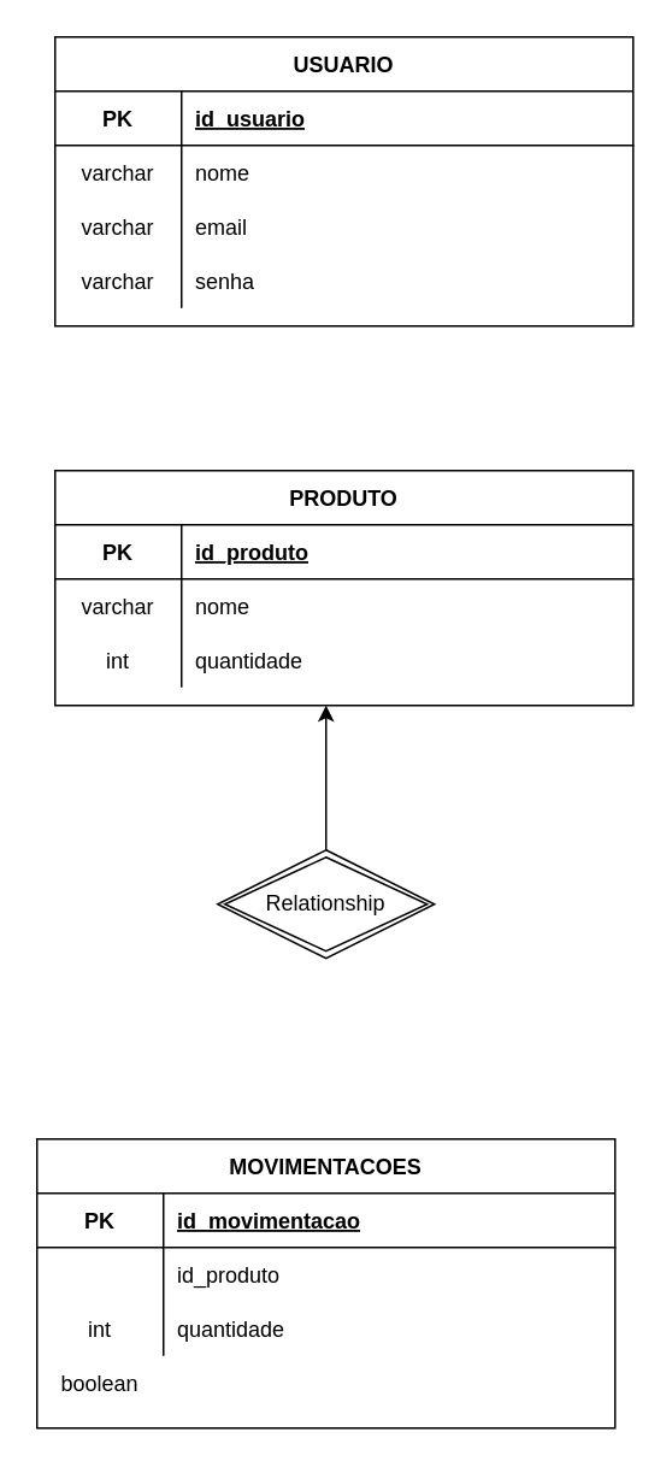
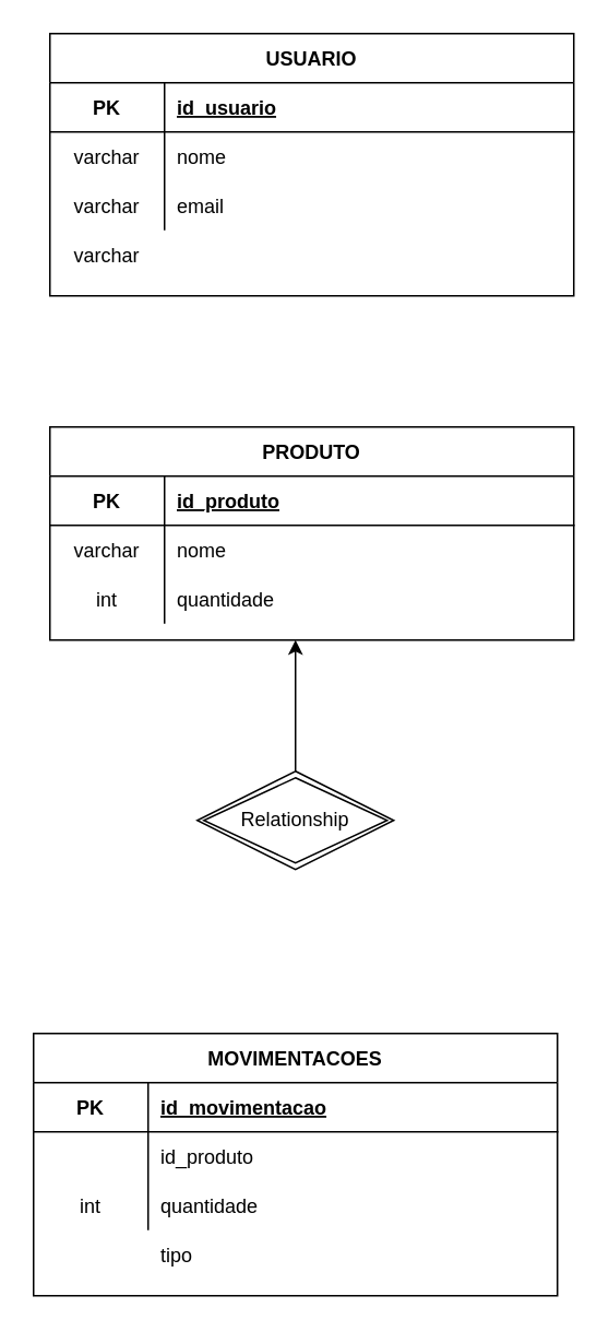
  <mxCell id="0" />
  <mxCell id="1" parent="0" />
  <mxCell id="2" value="PRODUTO" style="shape=table;startSize=30;container=1;collapsible=1;childLayout=tableLayout;fixedRows=1;rowLines=0;fontStyle=1;align=center;resizeLast=1;" vertex="1" parent="1"><mxGeometry x="30" y="260" width="320" height="130" as="geometry" /></mxCell>
  <mxCell id="3" value="" style="shape=partialRectangle;collapsible=0;dropTarget=0;pointerEvents=0;fillColor=none;top=0;left=0;bottom=1;right=0;points=[[0,0.5],[1,0.5]];portConstraint=eastwest;" vertex="1" parent="2"><mxGeometry y="30" width="320" height="30" as="geometry" /></mxCell>
  <mxCell id="4" value="PK" style="shape=partialRectangle;connectable=0;fillColor=none;top=0;left=0;bottom=0;right=0;fontStyle=1;overflow=hidden;" vertex="1" parent="3"><mxGeometry width="70" height="30" as="geometry" /></mxCell>
  <mxCell id="5" value="id_produto" style="shape=partialRectangle;connectable=0;fillColor=none;top=0;left=0;bottom=0;right=0;align=left;spacingLeft=6;fontStyle=5;overflow=hidden;" vertex="1" parent="3"><mxGeometry x="70" width="250" height="30" as="geometry" /></mxCell>
  <mxCell id="6" value="" style="shape=partialRectangle;collapsible=0;dropTarget=0;pointerEvents=0;fillColor=none;top=0;left=0;bottom=0;right=0;points=[[0,0.5],[1,0.5]];portConstraint=eastwest;" vertex="1" parent="2"><mxGeometry y="60" width="320" height="30" as="geometry" /></mxCell>
  <mxCell id="7" value="varchar" style="shape=partialRectangle;connectable=0;fillColor=none;top=0;left=0;bottom=0;right=0;editable=1;overflow=hidden;" vertex="1" parent="6"><mxGeometry width="70" height="30" as="geometry" /></mxCell>
  <mxCell id="8" value="nome" style="shape=partialRectangle;connectable=0;fillColor=none;top=0;left=0;bottom=0;right=0;align=left;spacingLeft=6;overflow=hidden;" vertex="1" parent="6"><mxGeometry x="70" width="250" height="30" as="geometry" /></mxCell>
  <mxCell id="9" value="" style="shape=partialRectangle;collapsible=0;dropTarget=0;pointerEvents=0;fillColor=none;top=0;left=0;bottom=0;right=0;points=[[0,0.5],[1,0.5]];portConstraint=eastwest;" vertex="1" parent="2"><mxGeometry y="90" width="320" height="30" as="geometry" /></mxCell>
  <mxCell id="10" value="int" style="shape=partialRectangle;connectable=0;fillColor=none;top=0;left=0;bottom=0;right=0;editable=1;overflow=hidden;" vertex="1" parent="9"><mxGeometry width="70" height="30" as="geometry" /></mxCell>
  <mxCell id="11" value="quantidade" style="shape=partialRectangle;connectable=0;fillColor=none;top=0;left=0;bottom=0;right=0;align=left;spacingLeft=6;overflow=hidden;" vertex="1" parent="9"><mxGeometry x="70" width="250" height="30" as="geometry" /></mxCell>
  <mxCell id="12" value="USUARIO" style="shape=table;startSize=30;container=1;collapsible=1;childLayout=tableLayout;fixedRows=1;rowLines=0;fontStyle=1;align=center;resizeLast=1;" vertex="1" parent="1"><mxGeometry x="30" y="20" width="320" height="160" as="geometry" /></mxCell>
  <mxCell id="13" value="" style="shape=partialRectangle;collapsible=0;dropTarget=0;pointerEvents=0;fillColor=none;top=0;left=0;bottom=1;right=0;points=[[0,0.5],[1,0.5]];portConstraint=eastwest;" vertex="1" parent="12"><mxGeometry y="30" width="320" height="30" as="geometry" /></mxCell>
  <mxCell id="14" value="PK" style="shape=partialRectangle;connectable=0;fillColor=none;top=0;left=0;bottom=0;right=0;fontStyle=1;overflow=hidden;" vertex="1" parent="13"><mxGeometry width="70" height="30" as="geometry" /></mxCell>
  <mxCell id="15" value="id_usuario" style="shape=partialRectangle;connectable=0;fillColor=none;top=0;left=0;bottom=0;right=0;align=left;spacingLeft=6;fontStyle=5;overflow=hidden;" vertex="1" parent="13"><mxGeometry x="70" width="250" height="30" as="geometry" /></mxCell>
  <mxCell id="16" value="" style="shape=partialRectangle;collapsible=0;dropTarget=0;pointerEvents=0;fillColor=none;top=0;left=0;bottom=0;right=0;points=[[0,0.5],[1,0.5]];portConstraint=eastwest;" vertex="1" parent="12"><mxGeometry y="60" width="320" height="30" as="geometry" /></mxCell>
  <mxCell id="17" value="varchar" style="shape=partialRectangle;connectable=0;fillColor=none;top=0;left=0;bottom=0;right=0;editable=1;overflow=hidden;" vertex="1" parent="16"><mxGeometry width="70" height="30" as="geometry" /></mxCell>
  <mxCell id="18" value="nome" style="shape=partialRectangle;connectable=0;fillColor=none;top=0;left=0;bottom=0;right=0;align=left;spacingLeft=6;overflow=hidden;" vertex="1" parent="16"><mxGeometry x="70" width="250" height="30" as="geometry" /></mxCell>
  <mxCell id="19" value="" style="shape=partialRectangle;collapsible=0;dropTarget=0;pointerEvents=0;fillColor=none;top=0;left=0;bottom=0;right=0;points=[[0,0.5],[1,0.5]];portConstraint=eastwest;" vertex="1" parent="12"><mxGeometry y="90" width="320" height="30" as="geometry" /></mxCell>
  <mxCell id="20" value="varchar" style="shape=partialRectangle;connectable=0;fillColor=none;top=0;left=0;bottom=0;right=0;editable=1;overflow=hidden;" vertex="1" parent="19"><mxGeometry width="70" height="30" as="geometry" /></mxCell>
  <mxCell id="21" value="email" style="shape=partialRectangle;connectable=0;fillColor=none;top=0;left=0;bottom=0;right=0;align=left;spacingLeft=6;overflow=hidden;" vertex="1" parent="19"><mxGeometry x="70" width="250" height="30" as="geometry" /></mxCell>
  <mxCell id="22" value="" style="shape=partialRectangle;collapsible=0;dropTarget=0;pointerEvents=0;fillColor=none;top=0;left=0;bottom=0;right=0;points=[[0,0.5],[1,0.5]];portConstraint=eastwest;" vertex="1" parent="12"><mxGeometry y="120" width="320" height="30" as="geometry" /></mxCell>
  <mxCell id="23" value="varchar" style="shape=partialRectangle;connectable=0;fillColor=none;top=0;left=0;bottom=0;right=0;editable=1;overflow=hidden;" vertex="1" parent="22"><mxGeometry width="70" height="30" as="geometry" /></mxCell>
- <mxCell id="24" value="senha" style="shape=partialRectangle;connectable=0;fillColor=none;top=0;left=0;bottom=0;right=0;align=left;spacingLeft=6;overflow=hidden;" vertex="1" parent="22"><mxGeometry x="70" width="250" height="30" as="geometry" /></mxCell>
  <mxCell id="25" style="edgeStyle=orthogonalEdgeStyle;rounded=0;orthogonalLoop=1;jettySize=auto;html=1;" edge="1" parent="1" source="26"><mxGeometry relative="1" as="geometry"><mxPoint x="180" y="390" as="targetPoint" /></mxGeometry></mxCell>
  <mxCell id="26" value="Relationship" style="shape=rhombus;double=1;perimeter=rhombusPerimeter;whiteSpace=wrap;html=1;align=center;" vertex="1" parent="1"><mxGeometry x="120" y="470" width="120" height="60" as="geometry" /></mxCell>
  <mxCell id="27" value="MOVIMENTACOES" style="shape=table;startSize=30;container=1;collapsible=1;childLayout=tableLayout;fixedRows=1;rowLines=0;fontStyle=1;align=center;resizeLast=1;" vertex="1" parent="1"><mxGeometry x="20" y="630" width="320" height="160" as="geometry" /></mxCell>
  <mxCell id="28" value="" style="shape=partialRectangle;collapsible=0;dropTarget=0;pointerEvents=0;fillColor=none;top=0;left=0;bottom=1;right=0;points=[[0,0.5],[1,0.5]];portConstraint=eastwest;" vertex="1" parent="27"><mxGeometry y="30" width="320" height="30" as="geometry" /></mxCell>
  <mxCell id="29" value="PK" style="shape=partialRectangle;connectable=0;fillColor=none;top=0;left=0;bottom=0;right=0;fontStyle=1;overflow=hidden;" vertex="1" parent="28"><mxGeometry width="70" height="30" as="geometry" /></mxCell>
  <mxCell id="30" value="id_movimentacao" style="shape=partialRectangle;connectable=0;fillColor=none;top=0;left=0;bottom=0;right=0;align=left;spacingLeft=6;fontStyle=5;overflow=hidden;" vertex="1" parent="28"><mxGeometry x="70" width="250" height="30" as="geometry" /></mxCell>
  <mxCell id="31" value="" style="shape=partialRectangle;collapsible=0;dropTarget=0;pointerEvents=0;fillColor=none;top=0;left=0;bottom=0;right=0;points=[[0,0.5],[1,0.5]];portConstraint=eastwest;" vertex="1" parent="27"><mxGeometry y="60" width="320" height="30" as="geometry" /></mxCell>
  <mxCell id="32" value="id_produto" style="shape=partialRectangle;connectable=0;fillColor=none;top=0;left=0;bottom=0;right=0;align=left;spacingLeft=6;overflow=hidden;" vertex="1" parent="31"><mxGeometry x="70" width="250" height="30" as="geometry" /></mxCell>
  <mxCell id="33" value="" style="shape=partialRectangle;collapsible=0;dropTarget=0;pointerEvents=0;fillColor=none;top=0;left=0;bottom=0;right=0;points=[[0,0.5],[1,0.5]];portConstraint=eastwest;" vertex="1" parent="27"><mxGeometry y="90" width="320" height="30" as="geometry" /></mxCell>
  <mxCell id="34" value="int" style="shape=partialRectangle;connectable=0;fillColor=none;top=0;left=0;bottom=0;right=0;editable=1;overflow=hidden;" vertex="1" parent="33"><mxGeometry width="70" height="30" as="geometry" /></mxCell>
  <mxCell id="35" value="quantidade" style="shape=partialRectangle;connectable=0;fillColor=none;top=0;left=0;bottom=0;right=0;align=left;spacingLeft=6;overflow=hidden;" vertex="1" parent="33"><mxGeometry x="70" width="250" height="30" as="geometry" /></mxCell>
  <mxCell id="36" value="" style="shape=partialRectangle;collapsible=0;dropTarget=0;pointerEvents=0;fillColor=none;top=0;left=0;bottom=0;right=0;points=[[0,0.5],[1,0.5]];portConstraint=eastwest;" vertex="1" parent="27"><mxGeometry y="120" width="320" height="30" as="geometry" /></mxCell>
- <mxCell id="37" value="boolean" style="shape=partialRectangle;connectable=0;fillColor=none;top=0;left=0;bottom=0;right=0;editable=1;overflow=hidden;" vertex="1" parent="36"><mxGeometry width="70" height="30" as="geometry" /></mxCell>
+ <mxCell id="38" value="tipo" style="shape=partialRectangle;connectable=0;fillColor=none;top=0;left=0;bottom=0;right=0;align=left;spacingLeft=6;overflow=hidden;" vertex="1" parent="36"><mxGeometry x="70" width="250" height="30" as="geometry" /></mxCell>
